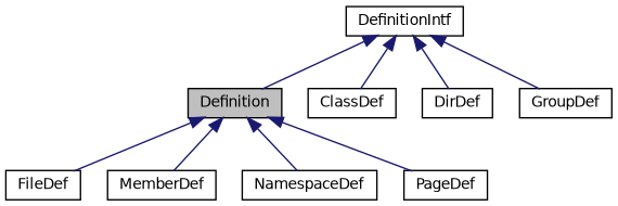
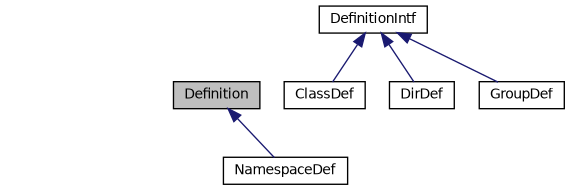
  digraph {
    node [color=black fillcolor=white fontname=Helvetica fontsize=10 shape=record style=filled]
    edge [color=midnightblue dir=back fontname=Helvetica fontsize=10 labelfontname=Helvetica labelfontsize=10 style=solid]
    n1 [fillcolor=grey75 fontcolor=black height=0.2 label=Definition width=0.4]
-   n2 [height=0.2 label=FileDef width=0.4]
-   n3 [height=0.2 label=MemberDef width=0.4]
    n4 [height=0.2 label=NamespaceDef width=0.4]
-   n5 [height=0.2 label=PageDef width=0.4]
    n6 [height=0.2 label=ClassDef width=0.4]
    n7 [height=0.2 label=DirDef width=0.4]
    n8 [height=0.2 label=GroupDef width=0.4]
    n9 [height=0.2 label=DefinitionIntf width=0.4]
-   n1 -> n2
-   n1 -> n3
    n1 -> n4
-   n1 -> n5
-   n9 -> n1
    n9 -> n6
    n9 -> n7
    n9 -> n8
  }
